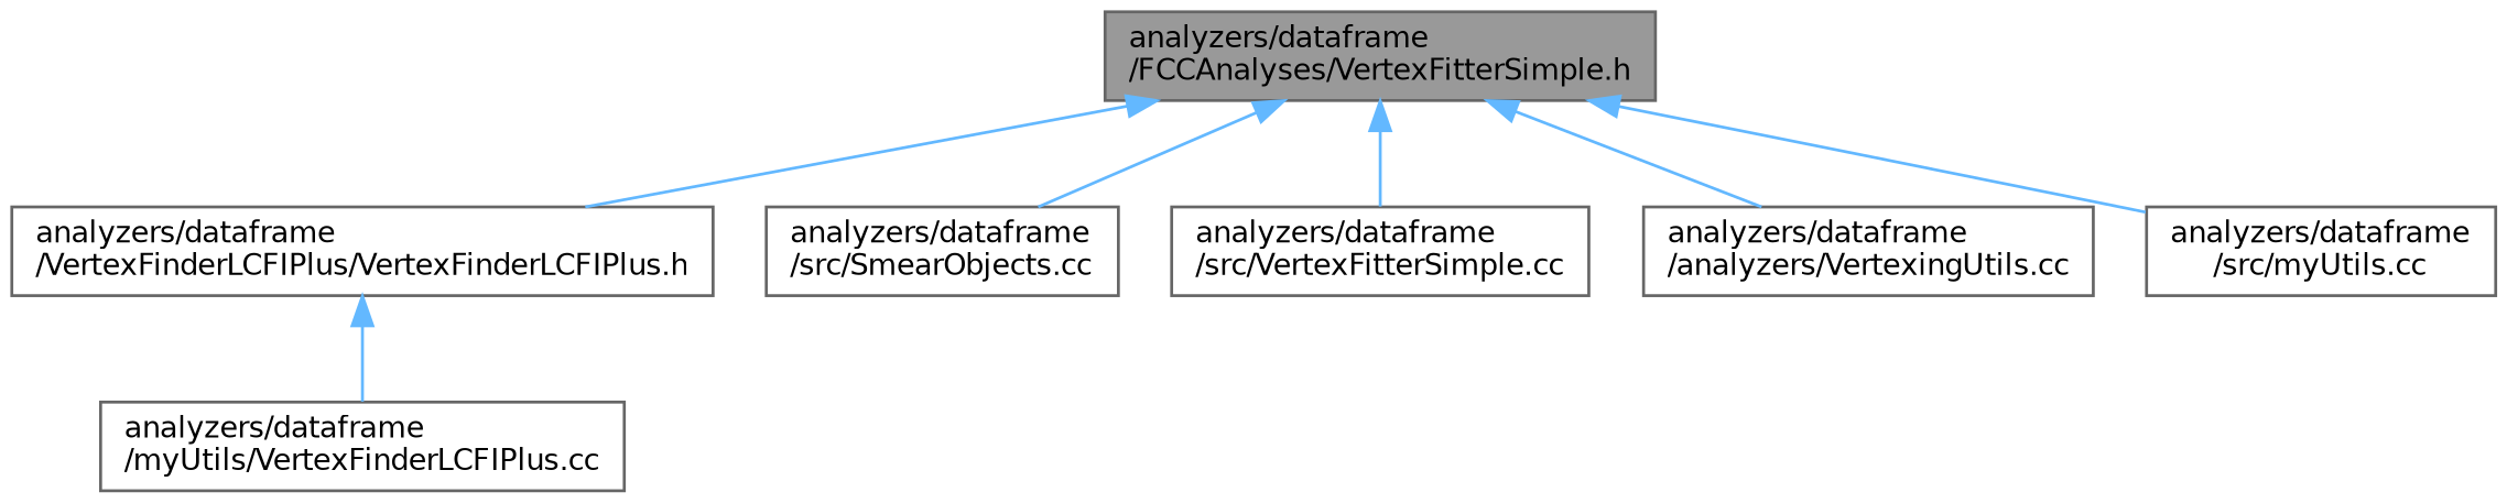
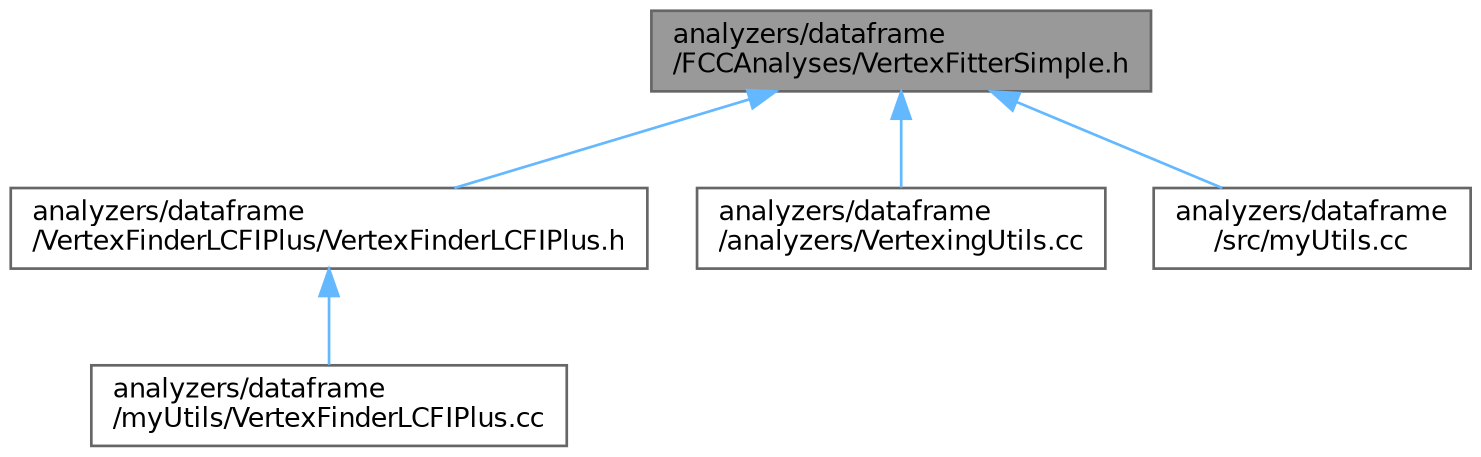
  digraph {
    node [color=grey40 fillcolor=white fontname=Helvetica fontsize=10 shape=box style=filled]
    edge [color=steelblue1 dir=back fontname=Helvetica fontsize=10 labelfontname=Helvetica labelfontsize=10 style=solid]
    n1 [color=gray40 fillcolor=grey60 fontcolor=black height=0.2 label="analyzers/dataframe\l/FCCAnalyses/VertexFitterSimple.h" width=0.4]
    n2 [height=0.2 label="analyzers/dataframe\l/VertexFinderLCFIPlus/VertexFinderLCFIPlus.h" width=0.4]
-   n3 [height=0.2 label="analyzers/dataframe\l/src/SmearObjects.cc" width=0.4]
-   n4 [height=0.2 label="analyzers/dataframe\l/src/VertexFitterSimple.cc" width=0.4]
    n5 [height=0.2 label="analyzers/dataframe\l/analyzers/VertexingUtils.cc" width=0.4]
    n6 [height=0.2 label="analyzers/dataframe\l/src/myUtils.cc" width=0.4]
    n7 [height=0.2 label="analyzers/dataframe\l/myUtils/VertexFinderLCFIPlus.cc" width=0.4]
    n1 -> n2
-   n1 -> n3
-   n1 -> n4
    n1 -> n5
    n1 -> n6
    n2 -> n7
  }
